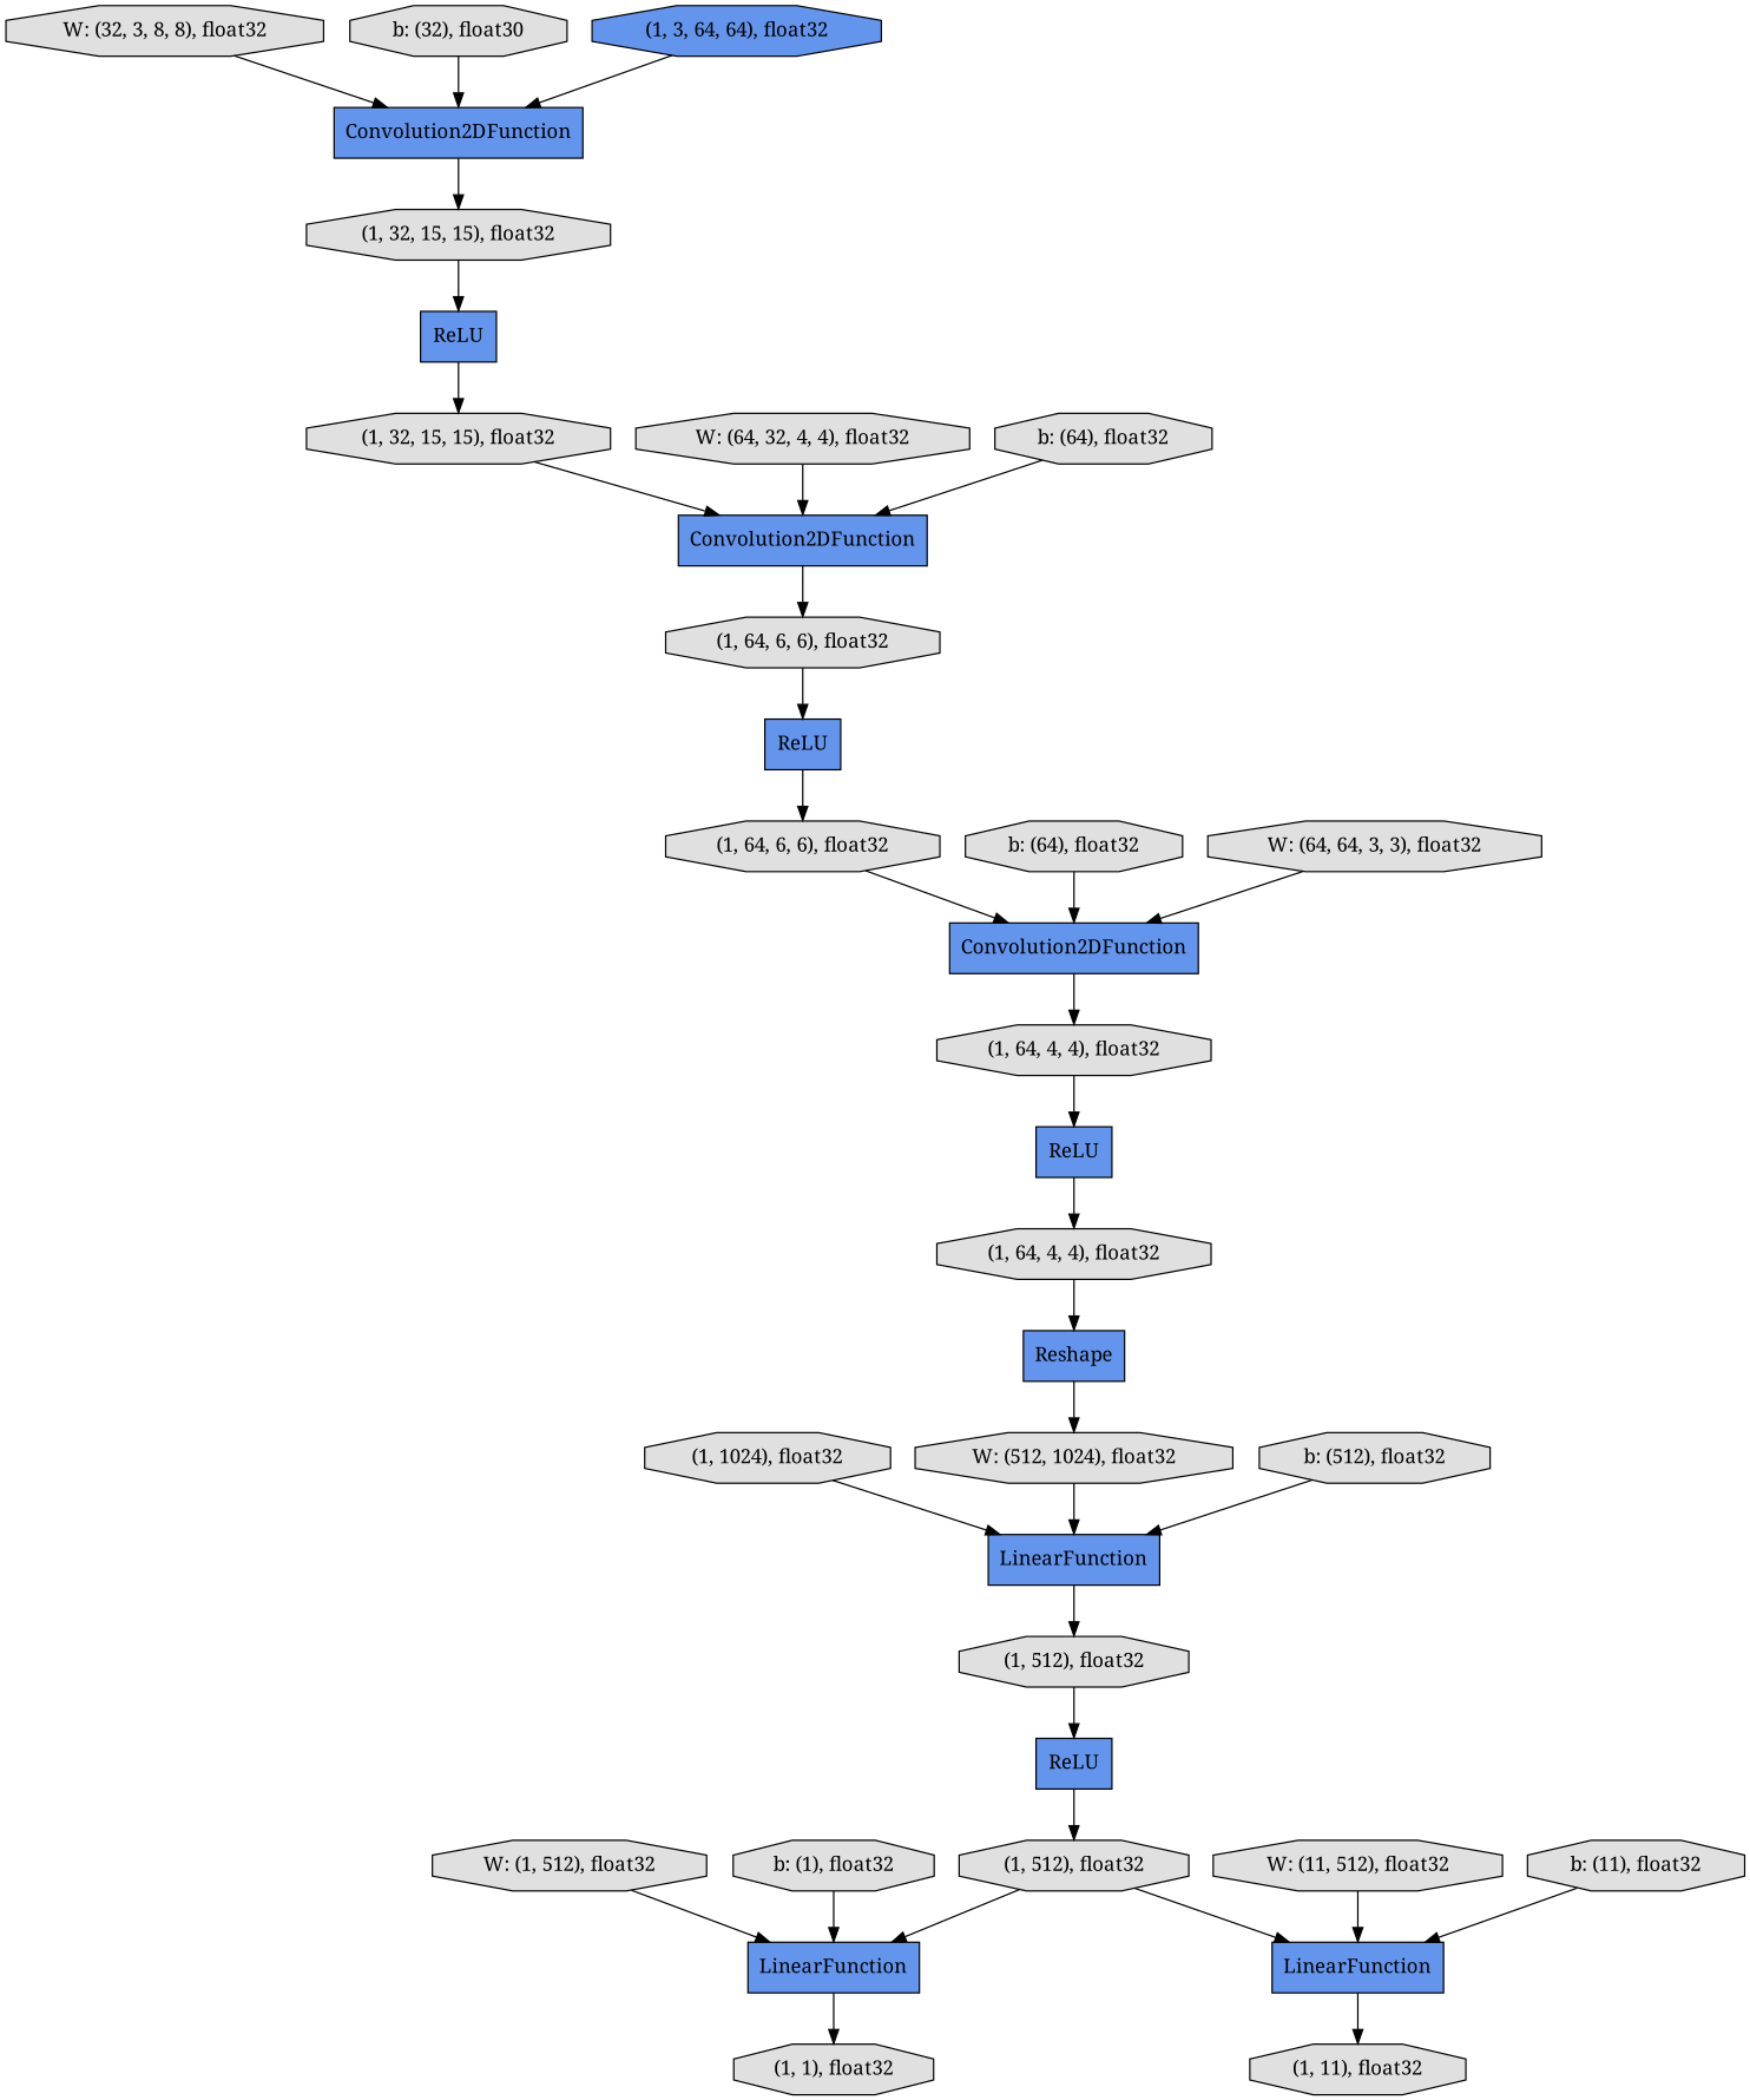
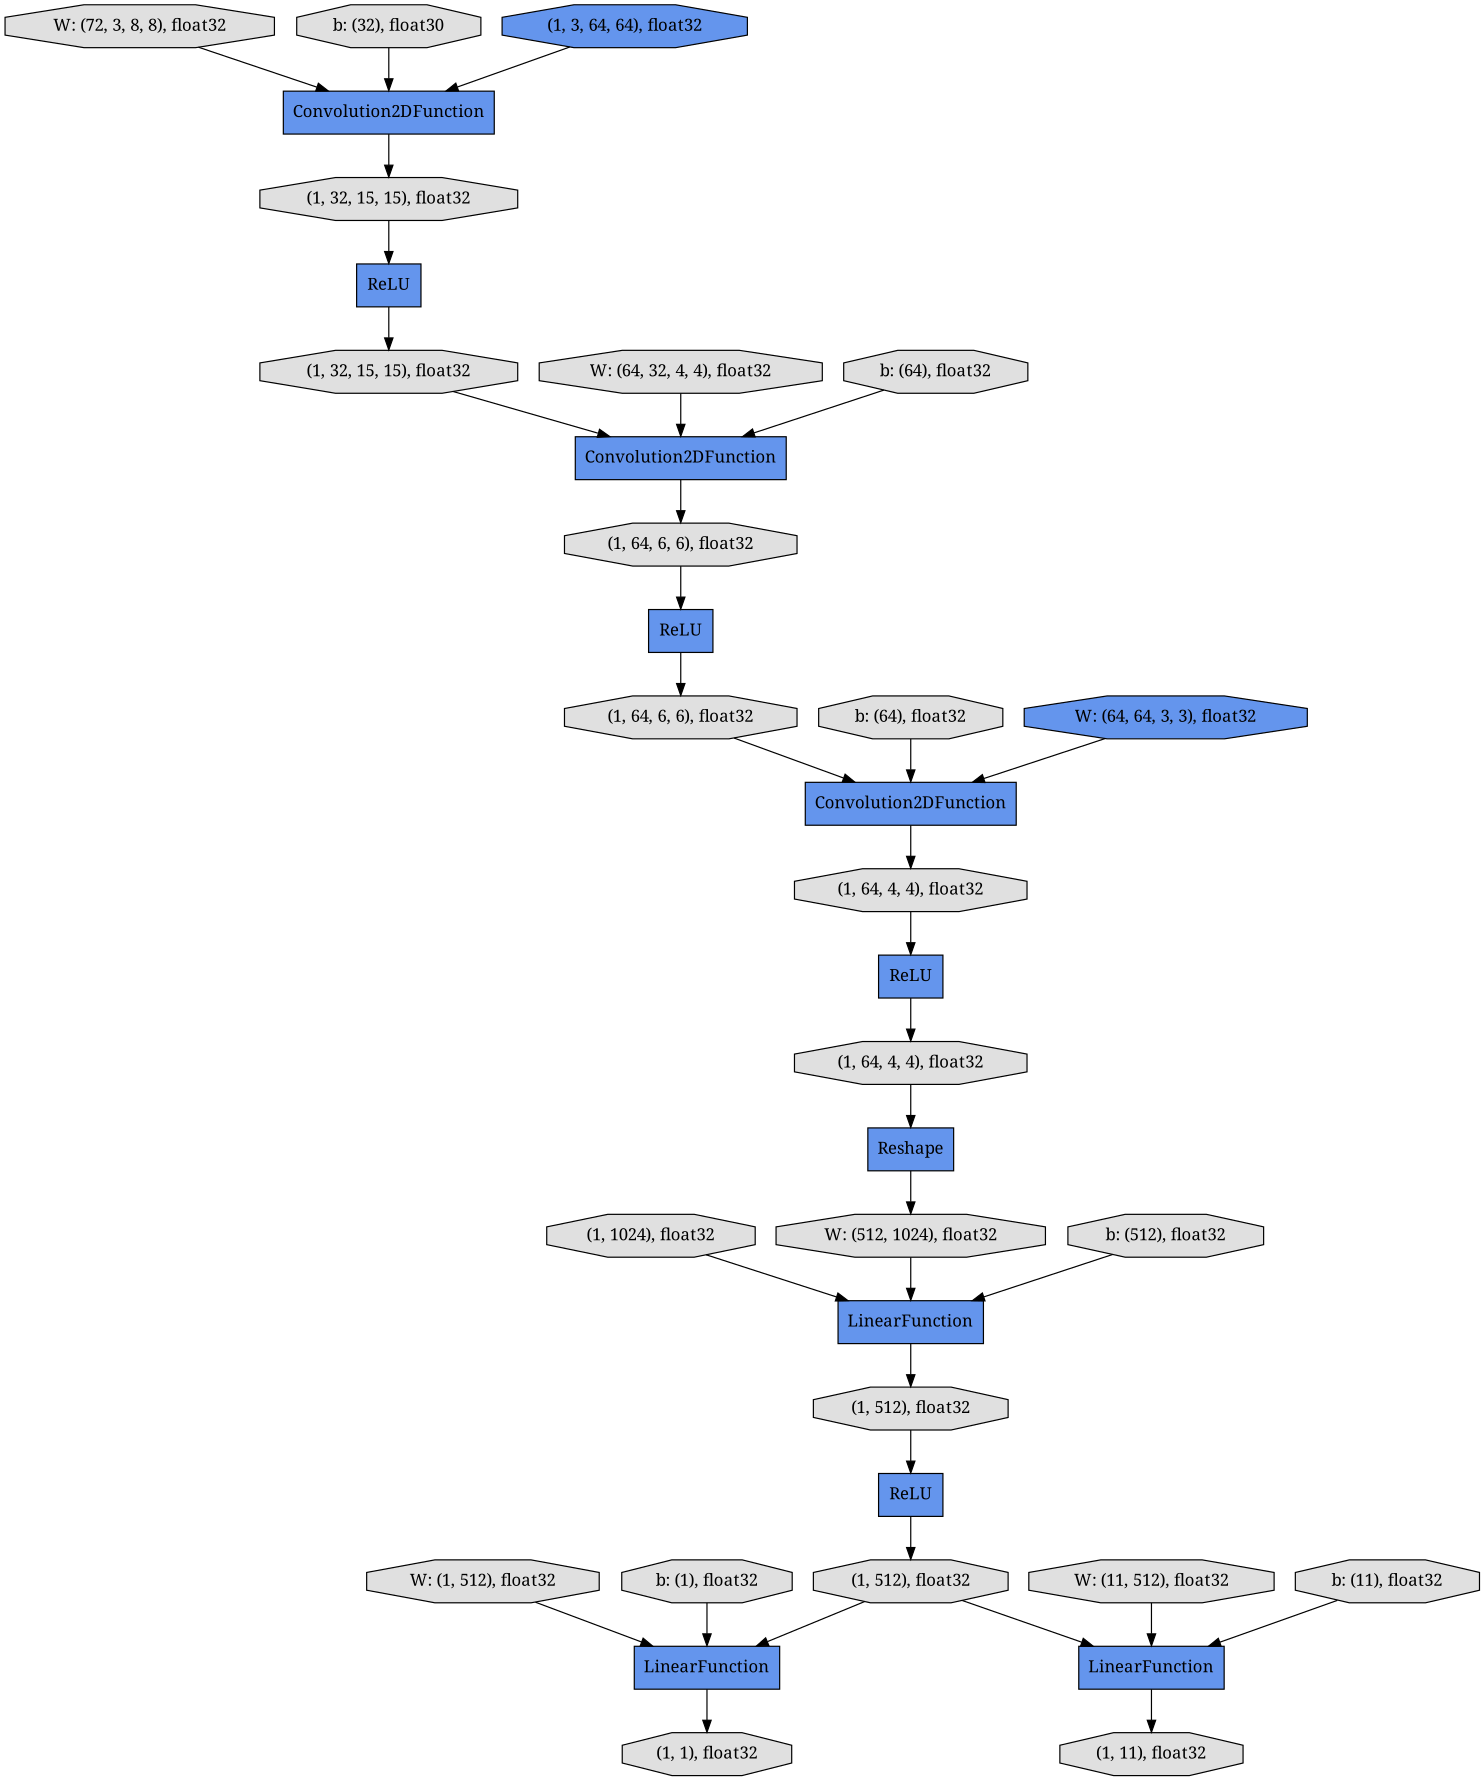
  digraph {
    fontname="Noto Serif"
    rankdir=TB
    node [fillcolor="#E0E0E0" fontname="Noto Serif" shape=octagon style=filled]
    edge [fontname="Noto Serif"]
    n1 [fillcolor="#6495ED" label=ReLU shape=record]
    n2 [label="(1, 512), float32"]
    n3 [fillcolor="#6495ED" label=LinearFunction shape=record]
    n4 [fillcolor="#6495ED" label=LinearFunction shape=record]
    n5 [label="(1, 1024), float32"]
    n6 [fillcolor="#6495ED" label=LinearFunction shape=record]
    n7 [label="(1, 512), float32"]
    n8 [label="(1, 64, 6, 6), float32"]
    n9 [fillcolor="#6495ED" label=Convolution2DFunction shape=record]
    n10 [label="(1, 64, 4, 4), float32"]
    n11 [label="(1, 1), float32"]
    n12 [label="(1, 11), float32"]
    n13 [label="b: (64), float32"]
    n14 [fillcolor="#6495ED" label=ReLU shape=record]
    n15 [label="(1, 64, 4, 4), float32"]
    n16 [fillcolor="#6495ED" label=Reshape shape=record]
    n17 [label="W: (512, 1024), float32"]
    n18 [fillcolor="#6495ED" label=ReLU shape=record]
    n19 [label="(1, 32, 15, 15), float32"]
    n20 [fillcolor="#6495ED" label=Convolution2DFunction shape=record]
    n21 [label="W: (11, 512), float32"]
    n22 [label="(1, 64, 6, 6), float32"]
    n23 [fillcolor="#6495ED" label=ReLU shape=record]
-   n24 [label="W: (32, 3, 8, 8), float32"]
+   n24 [label="W: (72, 3, 8, 8), float32"]
    n25 [fillcolor="#6495ED" label=Convolution2DFunction shape=record]
    n26 [label="(1, 32, 15, 15), float32"]
    n27 [label="b: (11), float32"]
    n28 [label="b: (32), float30"]
    n29 [label="W: (64, 32, 4, 4), float32"]
    n30 [fillcolor="#6495ED" label="(1, 3, 64, 64), float32"]
-   n31 [label="W: (64, 64, 3, 3), float32"]
+   n31 [fillcolor="#6495ED" label="W: (64, 64, 3, 3), float32"]
    n32 [label="W: (1, 512), float32"]
    n33 [label="b: (64), float32"]
    n34 [label="b: (512), float32"]
    n35 [label="b: (1), float32"]
    n1 -> n2
    n2 -> n3
    n2 -> n4
    n3 -> n11
    n4 -> n12
    n5 -> n6
    n6 -> n7
    n7 -> n1
    n8 -> n9
    n9 -> n10
    n10 -> n14
    n13 -> n9
    n14 -> n15
    n15 -> n16
    n16 -> n17
    n17 -> n6
    n18 -> n19
    n19 -> n20
    n20 -> n22
    n21 -> n4
    n22 -> n23
    n23 -> n8
    n24 -> n25
    n25 -> n26
    n26 -> n18
    n27 -> n4
    n28 -> n25
    n29 -> n20
    n30 -> n25
    n31 -> n9
    n32 -> n3
    n33 -> n20
    n34 -> n6
    n35 -> n3
  }
